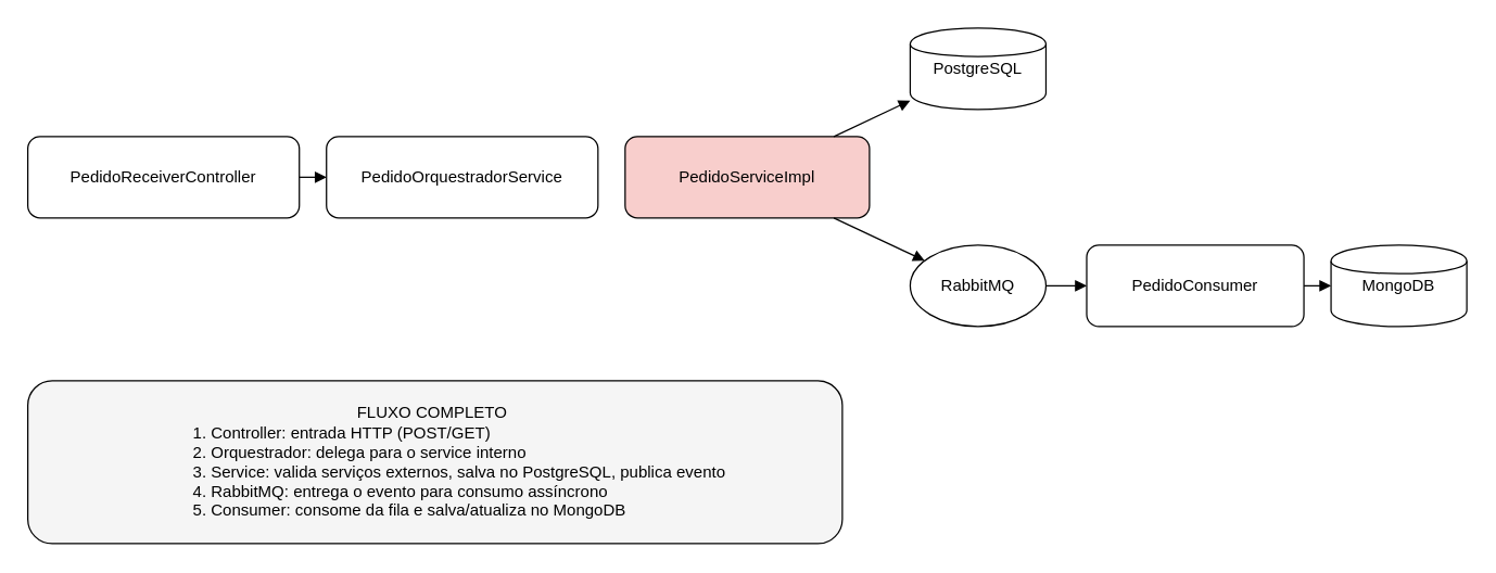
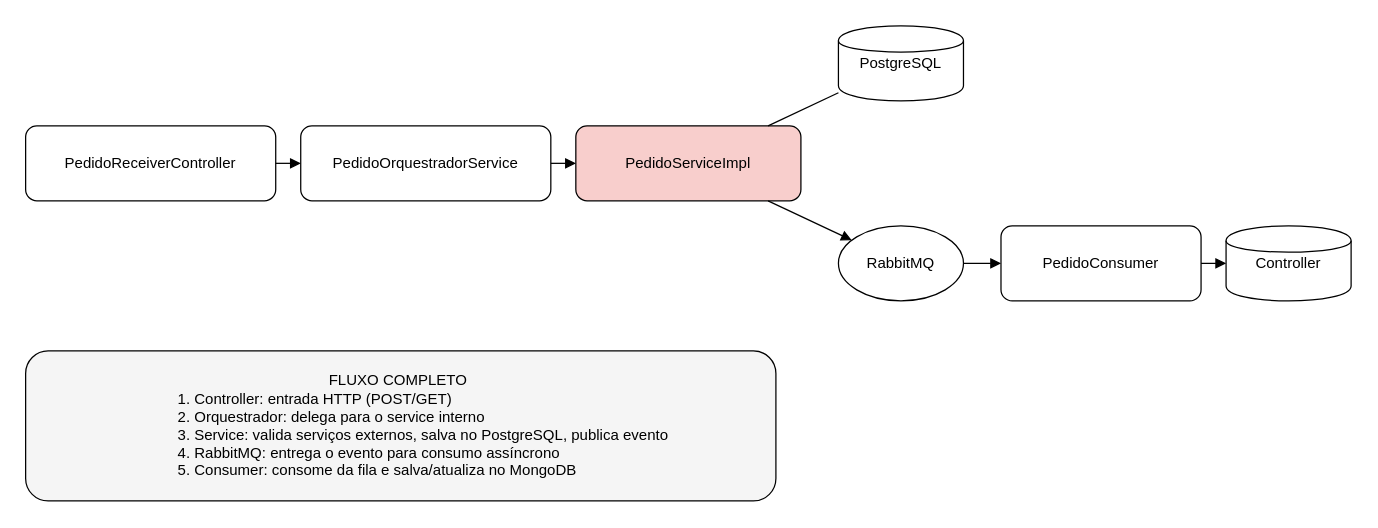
  <mxCell id="0" />
  <mxCell id="1" parent="0" />
  <mxCell id="2" value="PedidoReceiverController" style="rounded=1;whiteSpace=wrap;html=1;" parent="1" vertex="1"><mxGeometry x="20" y="100" width="200" height="60" as="geometry" /></mxCell>
  <mxCell id="3" value="PedidoOrquestradorService" style="rounded=1;whiteSpace=wrap;html=1;" parent="1" vertex="1"><mxGeometry x="240" y="100" width="200" height="60" as="geometry" /></mxCell>
  <mxCell id="4" value="PedidoServiceImpl" style="rounded=1;whiteSpace=wrap;html=1;fillColor=#f8cecc;" parent="1" vertex="1"><mxGeometry x="460" y="100" width="180" height="60" as="geometry" /></mxCell>
  <mxCell id="5" value="PostgreSQL" style="shape=cylinder;whiteSpace=wrap;html=1;" parent="1" vertex="1"><mxGeometry x="670" y="20" width="100" height="60" as="geometry" /></mxCell>
  <mxCell id="6" value="RabbitMQ" style="ellipse;whiteSpace=wrap;html=1;" parent="1" vertex="1"><mxGeometry x="670" y="180" width="100" height="60" as="geometry" /></mxCell>
  <mxCell id="7" value="PedidoConsumer" style="rounded=1;whiteSpace=wrap;html=1;" parent="1" vertex="1"><mxGeometry x="800" y="180" width="160" height="60" as="geometry" /></mxCell>
- <mxCell id="8" value="MongoDB" style="shape=cylinder;whiteSpace=wrap;html=1;" parent="1" vertex="1"><mxGeometry x="980" y="180" width="100" height="60" as="geometry" /></mxCell>
+ <mxCell id="8" value="Controller" style="shape=cylinder;whiteSpace=wrap;html=1;" parent="1" vertex="1"><mxGeometry x="980" y="180" width="100" height="60" as="geometry" /></mxCell>
  <mxCell id="9" style="endArrow=block;" parent="1" source="2" target="3" edge="1"><mxGeometry relative="1" as="geometry" /></mxCell>
- <mxCell id="11" style="endArrow=block;" parent="1" source="4" target="5" edge="1"><mxGeometry relative="1" as="geometry" /></mxCell>
+ <mxCell id="10" style="endArrow=block;" parent="1" source="3" target="4" edge="1"><mxGeometry relative="1" as="geometry" /></mxCell>
+ <mxCell id="11" style="endArrow=none;" parent="1" source="4" target="5" edge="1"><mxGeometry relative="1" as="geometry" /></mxCell>
  <mxCell id="12" style="endArrow=block;" parent="1" source="4" target="6" edge="1"><mxGeometry relative="1" as="geometry" /></mxCell>
  <mxCell id="13" style="endArrow=block;" parent="1" source="6" target="7" edge="1"><mxGeometry relative="1" as="geometry" /></mxCell>
  <mxCell id="14" style="endArrow=block;" parent="1" source="7" target="8" edge="1"><mxGeometry relative="1" as="geometry" /></mxCell>
  <mxCell id="15" value="&lt;blockquote style=&quot;margin: 0 0 0 40px; border: none; padding: 0px;&quot;&gt;&lt;blockquote style=&quot;margin: 0 0 0 40px; border: none; padding: 0px;&quot;&gt;&lt;div style=&quot;text-align: center;&quot;&gt;&lt;span style=&quot;background-color: transparent; color: light-dark(rgb(0, 0, 0), rgb(255, 255, 255));&quot;&gt;FLUXO COMPLETO&lt;/span&gt;&lt;/div&gt;&lt;/blockquote&gt;&lt;/blockquote&gt;&lt;blockquote style=&quot;margin: 0 0 0 40px; border: none; padding: 0px;&quot;&gt;&lt;blockquote style=&quot;margin: 0 0 0 40px; border: none; padding: 0px;&quot;&gt;&lt;blockquote style=&quot;margin: 0 0 0 40px; border: none; padding: 0px;&quot;&gt;&lt;div&gt;1. Controller: entrada HTTP (POST/GET)&lt;/div&gt;&lt;/blockquote&gt;&lt;/blockquote&gt;&lt;blockquote style=&quot;margin: 0 0 0 40px; border: none; padding: 0px;&quot;&gt;&lt;blockquote style=&quot;margin: 0 0 0 40px; border: none; padding: 0px;&quot;&gt;&lt;div&gt;2. Orquestrador: delega para o service interno&lt;/div&gt;&lt;/blockquote&gt;&lt;/blockquote&gt;&lt;blockquote style=&quot;margin: 0 0 0 40px; border: none; padding: 0px;&quot;&gt;&lt;blockquote style=&quot;margin: 0 0 0 40px; border: none; padding: 0px;&quot;&gt;&lt;div&gt;3. Service: valida serviços externos, salva no PostgreSQL, publica evento&lt;/div&gt;&lt;/blockquote&gt;&lt;/blockquote&gt;&lt;blockquote style=&quot;margin: 0 0 0 40px; border: none; padding: 0px;&quot;&gt;&lt;blockquote style=&quot;margin: 0 0 0 40px; border: none; padding: 0px;&quot;&gt;&lt;div&gt;4. RabbitMQ: entrega o evento para consumo assíncrono&lt;/div&gt;&lt;/blockquote&gt;&lt;/blockquote&gt;&lt;blockquote style=&quot;margin: 0 0 0 40px; border: none; padding: 0px;&quot;&gt;&lt;blockquote style=&quot;margin: 0 0 0 40px; border: none; padding: 0px;&quot;&gt;&lt;div&gt;5. Consumer: consome da fila e salva/atualiza no MongoDB&lt;/div&gt;&lt;/blockquote&gt;&lt;/blockquote&gt;&lt;/blockquote&gt;" style="rounded=1;whiteSpace=wrap;html=1;fillColor=#F5F5F5;align=left;" parent="1" vertex="1"><mxGeometry x="20" y="280" width="600" height="120" as="geometry" /></mxCell>
